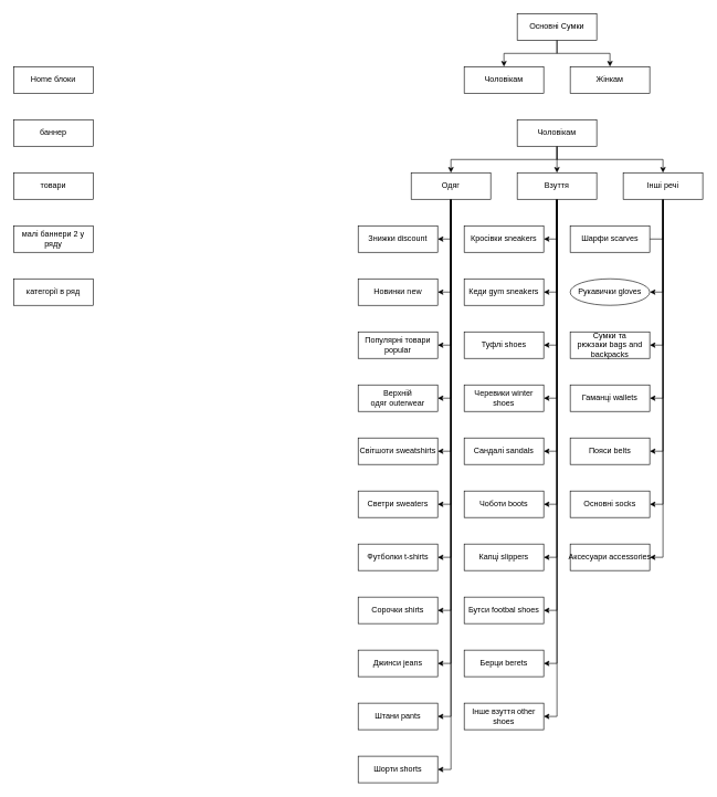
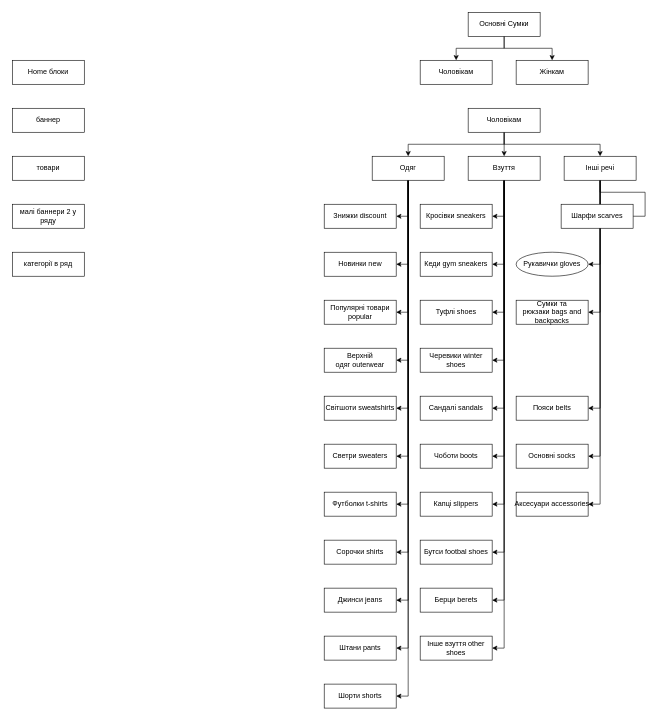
  <mxCell id="0" />
  <mxCell id="1" parent="0" />
  <mxCell id="2" style="edgeStyle=orthogonalEdgeStyle;rounded=0;orthogonalLoop=1;jettySize=auto;html=1;exitX=0.5;exitY=1;exitDx=0;exitDy=0;entryX=0.5;entryY=0;entryDx=0;entryDy=0;" edge="1" parent="1" source="4" target="6"><mxGeometry relative="1" as="geometry" /></mxCell>
  <mxCell id="3" style="edgeStyle=orthogonalEdgeStyle;rounded=0;orthogonalLoop=1;jettySize=auto;html=1;exitX=0.5;exitY=1;exitDx=0;exitDy=0;entryX=0.5;entryY=0;entryDx=0;entryDy=0;" edge="1" parent="1" source="4" target="5"><mxGeometry relative="1" as="geometry" /></mxCell>
  <mxCell id="4" value="Основні Сумки" style="rounded=0;whiteSpace=wrap;html=1;" vertex="1" parent="1"><mxGeometry x="780" y="20" width="120" height="40" as="geometry" /></mxCell>
  <mxCell id="5" value="Жінкам" style="rounded=0;whiteSpace=wrap;html=1;" vertex="1" parent="1"><mxGeometry x="860" y="100" width="120" height="40" as="geometry" /></mxCell>
  <mxCell id="6" value="Чоловікам" style="rounded=0;whiteSpace=wrap;html=1;" vertex="1" parent="1"><mxGeometry y="100" width="120" height="40" as="geometry" x="700" /></mxCell>
  <mxCell id="7" style="edgeStyle=orthogonalEdgeStyle;rounded=0;orthogonalLoop=1;jettySize=auto;html=1;exitX=0.5;exitY=1;exitDx=0;exitDy=0;" edge="1" parent="1" source="10" target="41"><mxGeometry relative="1" as="geometry" /></mxCell>
  <mxCell id="8" style="edgeStyle=orthogonalEdgeStyle;rounded=0;orthogonalLoop=1;jettySize=auto;html=1;exitX=0.5;exitY=1;exitDx=0;exitDy=0;entryX=0.5;entryY=0;entryDx=0;entryDy=0;" edge="1" parent="1" source="10" target="33"><mxGeometry relative="1" as="geometry" /></mxCell>
  <mxCell id="9" style="edgeStyle=orthogonalEdgeStyle;rounded=0;orthogonalLoop=1;jettySize=auto;html=1;exitX=0.5;exitY=1;exitDx=0;exitDy=0;entryX=0.5;entryY=0;entryDx=0;entryDy=0;" edge="1" parent="1" source="10" target="21"><mxGeometry relative="1" as="geometry" /></mxCell>
  <mxCell id="10" value="Чоловікам" style="rounded=0;whiteSpace=wrap;html=1;" vertex="1" parent="1"><mxGeometry x="780" y="180" width="120" height="40" as="geometry" /></mxCell>
  <mxCell id="11" style="edgeStyle=orthogonalEdgeStyle;rounded=0;orthogonalLoop=1;jettySize=auto;html=1;exitX=0.5;exitY=1;exitDx=0;exitDy=0;entryX=1;entryY=0.5;entryDx=0;entryDy=0;" edge="1" parent="1" source="21" target="62"><mxGeometry relative="1" as="geometry" /></mxCell>
  <mxCell id="12" style="edgeStyle=orthogonalEdgeStyle;rounded=0;orthogonalLoop=1;jettySize=auto;html=1;exitX=0.5;exitY=1;exitDx=0;exitDy=0;entryX=1;entryY=0.5;entryDx=0;entryDy=0;" edge="1" parent="1" source="21" target="53"><mxGeometry relative="1" as="geometry" /></mxCell>
  <mxCell id="13" style="edgeStyle=orthogonalEdgeStyle;rounded=0;orthogonalLoop=1;jettySize=auto;html=1;exitX=0.5;exitY=1;exitDx=0;exitDy=0;entryX=1;entryY=0.5;entryDx=0;entryDy=0;" edge="1" parent="1" source="21" target="54"><mxGeometry relative="1" as="geometry" /></mxCell>
  <mxCell id="14" style="edgeStyle=orthogonalEdgeStyle;rounded=0;orthogonalLoop=1;jettySize=auto;html=1;exitX=0.5;exitY=1;exitDx=0;exitDy=0;entryX=1;entryY=0.5;entryDx=0;entryDy=0;" edge="1" parent="1" source="21" target="55"><mxGeometry relative="1" as="geometry" /></mxCell>
  <mxCell id="15" style="edgeStyle=orthogonalEdgeStyle;rounded=0;orthogonalLoop=1;jettySize=auto;html=1;exitX=0.5;exitY=1;exitDx=0;exitDy=0;entryX=1;entryY=0.5;entryDx=0;entryDy=0;" edge="1" parent="1" source="21" target="56"><mxGeometry relative="1" as="geometry" /></mxCell>
  <mxCell id="16" style="edgeStyle=orthogonalEdgeStyle;rounded=0;orthogonalLoop=1;jettySize=auto;html=1;exitX=0.5;exitY=1;exitDx=0;exitDy=0;entryX=1;entryY=0.5;entryDx=0;entryDy=0;" edge="1" parent="1" source="21" target="57"><mxGeometry relative="1" as="geometry" /></mxCell>
  <mxCell id="17" style="edgeStyle=orthogonalEdgeStyle;rounded=0;orthogonalLoop=1;jettySize=auto;html=1;exitX=0.5;exitY=1;exitDx=0;exitDy=0;entryX=1;entryY=0.5;entryDx=0;entryDy=0;" edge="1" parent="1" source="21" target="58"><mxGeometry relative="1" as="geometry" /></mxCell>
  <mxCell id="18" style="edgeStyle=orthogonalEdgeStyle;rounded=0;orthogonalLoop=1;jettySize=auto;html=1;exitX=0.5;exitY=1;exitDx=0;exitDy=0;entryX=1;entryY=0.5;entryDx=0;entryDy=0;" edge="1" parent="1" source="21" target="59"><mxGeometry relative="1" as="geometry" /></mxCell>
  <mxCell id="19" style="edgeStyle=orthogonalEdgeStyle;rounded=0;orthogonalLoop=1;jettySize=auto;html=1;exitX=0.5;exitY=1;exitDx=0;exitDy=0;entryX=1;entryY=0.5;entryDx=0;entryDy=0;" edge="1" parent="1" source="21" target="60"><mxGeometry relative="1" as="geometry" /></mxCell>
  <mxCell id="20" style="edgeStyle=orthogonalEdgeStyle;rounded=0;orthogonalLoop=1;jettySize=auto;html=1;exitX=0.5;exitY=1;exitDx=0;exitDy=0;entryX=1;entryY=0.5;entryDx=0;entryDy=0;" edge="1" parent="1" source="21" target="61"><mxGeometry relative="1" as="geometry" /></mxCell>
  <mxCell id="21" value="Взуття" style="rounded=0;whiteSpace=wrap;html=1;" vertex="1" parent="1"><mxGeometry x="780" y="260" width="120" height="40" as="geometry" /></mxCell>
  <mxCell id="22" style="edgeStyle=orthogonalEdgeStyle;rounded=0;orthogonalLoop=1;jettySize=auto;html=1;exitX=0.5;exitY=1;exitDx=0;exitDy=0;entryX=1;entryY=0.5;entryDx=0;entryDy=0;" edge="1" parent="1" source="33" target="52"><mxGeometry relative="1" as="geometry" /></mxCell>
  <mxCell id="23" style="edgeStyle=orthogonalEdgeStyle;rounded=0;orthogonalLoop=1;jettySize=auto;html=1;exitX=0.5;exitY=1;exitDx=0;exitDy=0;entryX=1;entryY=0.5;entryDx=0;entryDy=0;" edge="1" parent="1" source="33" target="42"><mxGeometry relative="1" as="geometry" /></mxCell>
  <mxCell id="24" style="edgeStyle=orthogonalEdgeStyle;rounded=0;orthogonalLoop=1;jettySize=auto;html=1;exitX=0.5;exitY=1;exitDx=0;exitDy=0;entryX=1;entryY=0.5;entryDx=0;entryDy=0;" edge="1" parent="1" source="33" target="43"><mxGeometry relative="1" as="geometry" /></mxCell>
  <mxCell id="25" style="edgeStyle=orthogonalEdgeStyle;rounded=0;orthogonalLoop=1;jettySize=auto;html=1;exitX=0.5;exitY=1;exitDx=0;exitDy=0;entryX=1;entryY=0.5;entryDx=0;entryDy=0;" edge="1" parent="1" source="33" target="44"><mxGeometry relative="1" as="geometry" /></mxCell>
  <mxCell id="26" style="edgeStyle=orthogonalEdgeStyle;rounded=0;orthogonalLoop=1;jettySize=auto;html=1;exitX=0.5;exitY=1;exitDx=0;exitDy=0;entryX=1;entryY=0.5;entryDx=0;entryDy=0;" edge="1" parent="1" source="33" target="45"><mxGeometry relative="1" as="geometry" /></mxCell>
  <mxCell id="27" style="edgeStyle=orthogonalEdgeStyle;rounded=0;orthogonalLoop=1;jettySize=auto;html=1;exitX=0.5;exitY=1;exitDx=0;exitDy=0;entryX=1;entryY=0.5;entryDx=0;entryDy=0;" edge="1" parent="1" source="33" target="46"><mxGeometry relative="1" as="geometry" /></mxCell>
  <mxCell id="28" style="edgeStyle=orthogonalEdgeStyle;rounded=0;orthogonalLoop=1;jettySize=auto;html=1;exitX=0.5;exitY=1;exitDx=0;exitDy=0;entryX=1;entryY=0.5;entryDx=0;entryDy=0;" edge="1" parent="1" source="33" target="47"><mxGeometry relative="1" as="geometry" /></mxCell>
  <mxCell id="29" style="edgeStyle=orthogonalEdgeStyle;rounded=0;orthogonalLoop=1;jettySize=auto;html=1;exitX=0.5;exitY=1;exitDx=0;exitDy=0;entryX=1;entryY=0.5;entryDx=0;entryDy=0;" edge="1" parent="1" source="33" target="48"><mxGeometry relative="1" as="geometry" /></mxCell>
  <mxCell id="30" style="edgeStyle=orthogonalEdgeStyle;rounded=0;orthogonalLoop=1;jettySize=auto;html=1;exitX=0.5;exitY=1;exitDx=0;exitDy=0;entryX=1;entryY=0.5;entryDx=0;entryDy=0;" edge="1" parent="1" source="33" target="49"><mxGeometry relative="1" as="geometry" /></mxCell>
  <mxCell id="31" style="edgeStyle=orthogonalEdgeStyle;rounded=0;orthogonalLoop=1;jettySize=auto;html=1;exitX=0.5;exitY=1;exitDx=0;exitDy=0;entryX=1;entryY=0.5;entryDx=0;entryDy=0;" edge="1" parent="1" source="33" target="50"><mxGeometry relative="1" as="geometry" /></mxCell>
  <mxCell id="32" style="edgeStyle=orthogonalEdgeStyle;rounded=0;orthogonalLoop=1;jettySize=auto;html=1;exitX=0.5;exitY=1;exitDx=0;exitDy=0;entryX=1;entryY=0.5;entryDx=0;entryDy=0;" edge="1" parent="1" source="33" target="51"><mxGeometry relative="1" as="geometry" /></mxCell>
  <mxCell id="33" value="Одяг" style="rounded=0;whiteSpace=wrap;html=1;" vertex="1" parent="1"><mxGeometry x="620" y="260" width="120" height="40" as="geometry" /></mxCell>
  <mxCell id="34" style="edgeStyle=orthogonalEdgeStyle;rounded=0;orthogonalLoop=1;jettySize=auto;html=1;exitX=0.5;exitY=1;exitDx=0;exitDy=0;entryX=1;entryY=0.5;entryDx=0;entryDy=0;endArrow=none;" edge="1" parent="1" source="41" target="69"><mxGeometry relative="1" as="geometry" /></mxCell>
  <mxCell id="35" style="edgeStyle=orthogonalEdgeStyle;rounded=0;orthogonalLoop=1;jettySize=auto;html=1;exitX=0.5;exitY=1;exitDx=0;exitDy=0;entryX=1;entryY=0.5;entryDx=0;entryDy=0;" edge="1" parent="1" source="41" target="63"><mxGeometry relative="1" as="geometry" /></mxCell>
  <mxCell id="36" style="edgeStyle=orthogonalEdgeStyle;rounded=0;orthogonalLoop=1;jettySize=auto;html=1;exitX=0.5;exitY=1;exitDx=0;exitDy=0;entryX=1;entryY=0.5;entryDx=0;entryDy=0;" edge="1" parent="1" source="41" target="64"><mxGeometry relative="1" as="geometry" /></mxCell>
- <mxCell id="37" style="edgeStyle=orthogonalEdgeStyle;rounded=0;orthogonalLoop=1;jettySize=auto;html=1;exitX=0.5;exitY=1;exitDx=0;exitDy=0;entryX=1;entryY=0.5;entryDx=0;entryDy=0;" edge="1" parent="1" source="41" target="65"><mxGeometry relative="1" as="geometry" /></mxCell>
  <mxCell id="38" style="edgeStyle=orthogonalEdgeStyle;rounded=0;orthogonalLoop=1;jettySize=auto;html=1;exitX=0.5;exitY=1;exitDx=0;exitDy=0;entryX=1;entryY=0.5;entryDx=0;entryDy=0;" edge="1" parent="1" source="41" target="66"><mxGeometry relative="1" as="geometry" /></mxCell>
  <mxCell id="39" style="edgeStyle=orthogonalEdgeStyle;rounded=0;orthogonalLoop=1;jettySize=auto;html=1;exitX=0.5;exitY=1;exitDx=0;exitDy=0;entryX=1;entryY=0.5;entryDx=0;entryDy=0;" edge="1" parent="1" source="41" target="67"><mxGeometry relative="1" as="geometry" /></mxCell>
  <mxCell id="40" style="edgeStyle=orthogonalEdgeStyle;rounded=0;orthogonalLoop=1;jettySize=auto;html=1;exitX=0.5;exitY=1;exitDx=0;exitDy=0;entryX=1;entryY=0.5;entryDx=0;entryDy=0;" edge="1" parent="1" source="41" target="68"><mxGeometry relative="1" as="geometry" /></mxCell>
  <mxCell id="41" value="Інші речі" style="rounded=0;whiteSpace=wrap;html=1;" vertex="1" parent="1"><mxGeometry x="940" y="260" width="120" height="40" as="geometry" /></mxCell>
  <mxCell id="42" value="Новинки new" style="rounded=0;whiteSpace=wrap;html=1;" vertex="1" parent="1"><mxGeometry x="540" y="420" width="120" height="40" as="geometry" /></mxCell>
  <mxCell id="43" value="Популярні товари popular" style="rounded=0;whiteSpace=wrap;html=1;" vertex="1" parent="1"><mxGeometry x="540" y="500" width="120" height="40" as="geometry" /></mxCell>
  <mxCell id="44" value="Верхній одяг&amp;nbsp;outerwear" style="rounded=0;whiteSpace=wrap;html=1;" vertex="1" parent="1"><mxGeometry x="540" y="580" width="120" height="40" as="geometry" /></mxCell>
  <mxCell id="45" value="Світшоти&amp;nbsp;sweatshirts" style="rounded=0;whiteSpace=wrap;html=1;" vertex="1" parent="1"><mxGeometry x="540" y="660" width="120" height="40" as="geometry" /></mxCell>
  <mxCell id="46" value="Светри&amp;nbsp;sweaters" style="rounded=0;whiteSpace=wrap;html=1;" vertex="1" parent="1"><mxGeometry x="540" y="740" width="120" height="40" as="geometry" /></mxCell>
  <mxCell id="47" value="Футболки&amp;nbsp;t-shirts" style="rounded=0;whiteSpace=wrap;html=1;" vertex="1" parent="1"><mxGeometry x="540" y="820" width="120" height="40" as="geometry" /></mxCell>
  <mxCell id="48" value="Сорочки&amp;nbsp;shirts" style="rounded=0;whiteSpace=wrap;html=1;" vertex="1" parent="1"><mxGeometry x="540" y="900" width="120" height="40" as="geometry" /></mxCell>
  <mxCell id="49" value="Джинси&amp;nbsp;jeans" style="rounded=0;whiteSpace=wrap;html=1;" vertex="1" parent="1"><mxGeometry x="540" y="980" width="120" height="40" as="geometry" /></mxCell>
  <mxCell id="50" value="Штани&amp;nbsp;pants" style="rounded=0;whiteSpace=wrap;html=1;" vertex="1" parent="1"><mxGeometry x="540" y="1060" width="120" height="40" as="geometry" /></mxCell>
  <mxCell id="51" value="Шорти&amp;nbsp;shorts" style="rounded=0;whiteSpace=wrap;html=1;" vertex="1" parent="1"><mxGeometry x="540" y="1140" width="120" height="40" as="geometry" /></mxCell>
  <mxCell id="52" value="Знижки discount" style="rounded=0;whiteSpace=wrap;html=1;" vertex="1" parent="1"><mxGeometry x="540" y="340" width="120" height="40" as="geometry" /></mxCell>
  <mxCell id="53" value="Кеди gym sneakers" style="rounded=0;whiteSpace=wrap;html=1;" vertex="1" parent="1"><mxGeometry y="420" width="120" height="40" as="geometry" x="700" /></mxCell>
  <mxCell id="54" value="Туфлі&amp;nbsp;shoes" style="rounded=0;whiteSpace=wrap;html=1;" vertex="1" parent="1"><mxGeometry y="500" width="120" height="40" as="geometry" x="700" /></mxCell>
  <mxCell id="55" value="Черевики winter shoes" style="rounded=0;whiteSpace=wrap;html=1;" vertex="1" parent="1"><mxGeometry y="580" width="120" height="40" as="geometry" x="700" /></mxCell>
  <mxCell id="56" value="Сандалі&amp;nbsp;sandals" style="rounded=0;whiteSpace=wrap;html=1;" vertex="1" parent="1"><mxGeometry y="660" width="120" height="40" as="geometry" x="700" /></mxCell>
  <mxCell id="57" value="Чоботи&amp;nbsp;boots" style="rounded=0;whiteSpace=wrap;html=1;" vertex="1" parent="1"><mxGeometry y="740" width="120" height="40" as="geometry" x="700" /></mxCell>
  <mxCell id="58" value="Капці&amp;nbsp;slippers" style="rounded=0;whiteSpace=wrap;html=1;" vertex="1" parent="1"><mxGeometry y="820" width="120" height="40" as="geometry" x="700" /></mxCell>
  <mxCell id="59" value="Бутси footbal shoes" style="rounded=0;whiteSpace=wrap;html=1;" vertex="1" parent="1"><mxGeometry y="900" width="120" height="40" as="geometry" x="700" /></mxCell>
  <mxCell id="60" value="Берци berets" style="rounded=0;whiteSpace=wrap;html=1;" vertex="1" parent="1"><mxGeometry y="980" width="120" height="40" as="geometry" x="700" /></mxCell>
  <mxCell id="61" value="Інше взуття other shoes" style="rounded=0;whiteSpace=wrap;html=1;" vertex="1" parent="1"><mxGeometry y="1060" width="120" height="40" as="geometry" x="700" /></mxCell>
  <mxCell id="62" value="Кросівки&amp;nbsp;sneakers" style="rounded=0;whiteSpace=wrap;html=1;" vertex="1" parent="1"><mxGeometry y="340" width="120" height="40" as="geometry" x="700" /></mxCell>
  <mxCell id="63" value="Рукавички&amp;nbsp;gloves" style="ellipse;whiteSpace=wrap;html=1;" vertex="1" parent="1"><mxGeometry x="860" y="420" width="120" height="40" as="geometry" /></mxCell>
  <mxCell id="64" value="Сумки та рюкзаки&amp;nbsp;bags and backpacks" style="rounded=0;whiteSpace=wrap;html=1;" vertex="1" parent="1"><mxGeometry x="860" y="500" width="120" height="40" as="geometry" /></mxCell>
- <mxCell id="65" value="Гаманці&amp;nbsp;wallets" style="rounded=0;whiteSpace=wrap;html=1;" vertex="1" parent="1"><mxGeometry x="860" y="580" width="120" height="40" as="geometry" /></mxCell>
  <mxCell id="66" value="Пояси&amp;nbsp;belts" style="rounded=0;whiteSpace=wrap;html=1;" vertex="1" parent="1"><mxGeometry x="860" y="660" width="120" height="40" as="geometry" /></mxCell>
  <mxCell id="67" value="Основні&amp;nbsp;socks" style="rounded=0;whiteSpace=wrap;html=1;" vertex="1" parent="1"><mxGeometry x="860" y="740" width="120" height="40" as="geometry" /></mxCell>
  <mxCell id="68" value="Аксесуари&amp;nbsp;accessories" style="rounded=0;whiteSpace=wrap;html=1;" vertex="1" parent="1"><mxGeometry x="860" y="820" width="120" height="40" as="geometry" /></mxCell>
- <mxCell id="69" value="Шарфи&amp;nbsp;scarves" style="rounded=0;whiteSpace=wrap;html=1;" vertex="1" parent="1"><mxGeometry x="860" y="340" width="120" height="40" as="geometry" /></mxCell>
+ <mxCell id="69" value="Шарфи&amp;nbsp;scarves" style="rounded=0;whiteSpace=wrap;html=1;" vertex="1" parent="1"><mxGeometry x="935" y="340" width="120" height="40" as="geometry" /></mxCell>
  <mxCell id="70" value="Home блоки" style="rounded=0;whiteSpace=wrap;html=1;" vertex="1" parent="1"><mxGeometry x="20" y="100" width="120" height="40" as="geometry" /></mxCell>
  <mxCell id="71" value="баннер" style="rounded=0;whiteSpace=wrap;html=1;" vertex="1" parent="1"><mxGeometry x="20" y="180" width="120" height="40" as="geometry" /></mxCell>
  <mxCell id="72" value="товари" style="rounded=0;whiteSpace=wrap;html=1;" vertex="1" parent="1"><mxGeometry x="20" y="260" width="120" height="40" as="geometry" /></mxCell>
  <mxCell id="73" value="малі баннери 2 у ряду" style="rounded=0;whiteSpace=wrap;html=1;" vertex="1" parent="1"><mxGeometry x="20" y="340" width="120" height="40" as="geometry" /></mxCell>
  <mxCell id="74" value="категорії в ряд" style="rounded=0;whiteSpace=wrap;html=1;" vertex="1" parent="1"><mxGeometry x="20" y="420" width="120" height="40" as="geometry" /></mxCell>
